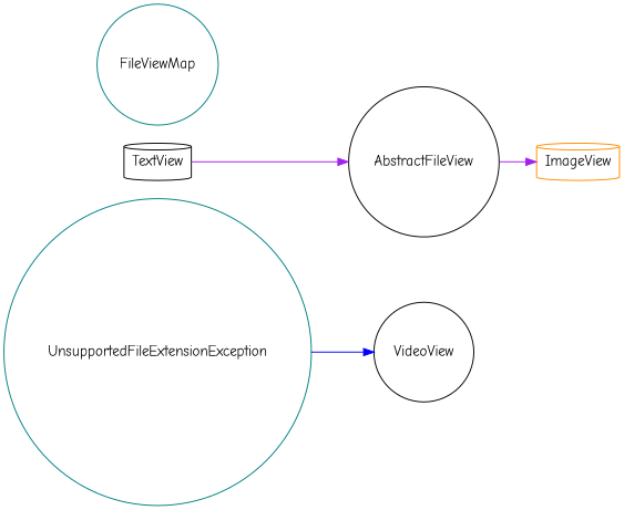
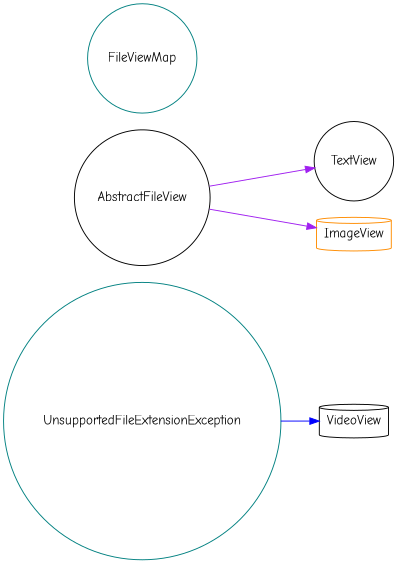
  strict digraph {
    fontname="Comic Neue"
    rankdir=LR
    node [color=black fontname="Comic Neue" shape=cylinder]
    edge [color=purple fontname="Comic Neue"]
-   n1 [label=VideoView shape=circle]
+   n1 [label=VideoView]
    n2 [color=teal label=UnsupportedFileExtensionException shape=circle]
-   n3 [label=TextView]
+   n3 [label=TextView shape=circle]
    n4 [color=darkorange label=ImageView]
    n5 [color=teal label=FileViewMap shape=circle]
    n6 [label=AbstractFileView shape=circle]
    n2 -> n1 [color=blue]
-   n3 -> n6
+   n6 -> n3
    n6 -> n4
  }
